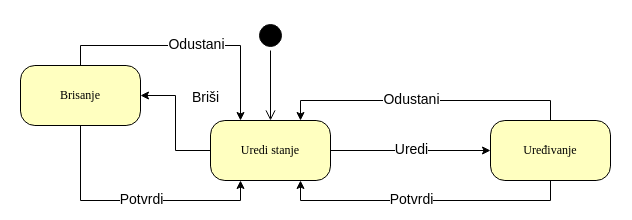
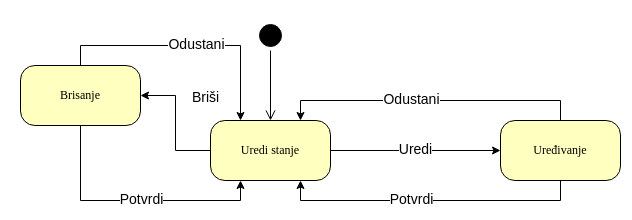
  <mxCell id="0" />
  <mxCell id="1" parent="0" />
  <mxCell id="2" value="" style="ellipse;html=1;shape=startState;fillColor=#000000;rounded=1;shadow=0;comic=0;labelBackgroundColor=none;fontFamily=Verdana;fontSize=12;fontColor=#000000;align=center;direction=south;strokeColor=#0A0A0A;" parent="1" vertex="1"><mxGeometry x="255" y="20" width="30" height="30" as="geometry" /></mxCell>
  <mxCell id="3" style="edgeStyle=orthogonalEdgeStyle;rounded=0;orthogonalLoop=1;jettySize=auto;html=1;exitX=0.5;exitY=0;exitDx=0;exitDy=0;entryX=0.25;entryY=0;entryDx=0;entryDy=0;fontSize=14;" edge="1" parent="1" source="7" target="12"><mxGeometry relative="1" as="geometry" /></mxCell>
  <mxCell id="4" value="Odustani" style="edgeLabel;html=1;align=center;verticalAlign=middle;resizable=0;points=[];fontSize=14;" vertex="1" connectable="0" parent="3"><mxGeometry x="-0.135" relative="1" as="geometry"><mxPoint x="25" y="-2" as="offset" /></mxGeometry></mxCell>
  <mxCell id="5" style="edgeStyle=orthogonalEdgeStyle;rounded=0;orthogonalLoop=1;jettySize=auto;html=1;exitX=0.5;exitY=1;exitDx=0;exitDy=0;entryX=0.25;entryY=1;entryDx=0;entryDy=0;fontSize=14;" edge="1" parent="1" source="7" target="12"><mxGeometry relative="1" as="geometry" /></mxCell>
  <mxCell id="6" value="Potvrdi" style="edgeLabel;html=1;align=center;verticalAlign=middle;resizable=0;points=[];fontSize=14;" vertex="1" connectable="0" parent="5"><mxGeometry x="-0.17" y="1" relative="1" as="geometry"><mxPoint x="29" y="-1" as="offset" /></mxGeometry></mxCell>
  <mxCell id="7" value="Brisanje" style="rounded=1;whiteSpace=wrap;html=1;arcSize=24;fillColor=#ffffc0;shadow=0;comic=0;labelBackgroundColor=none;fontFamily=Verdana;fontSize=12;fontColor=#000000;align=center;" parent="1" vertex="1"><mxGeometry x="20" y="65" width="120" height="60" as="geometry" /></mxCell>
  <mxCell id="8" style="edgeStyle=orthogonalEdgeStyle;rounded=0;orthogonalLoop=1;jettySize=auto;html=1;exitX=0;exitY=0.5;exitDx=0;exitDy=0;" edge="1" parent="1" source="12" target="7"><mxGeometry relative="1" as="geometry" /></mxCell>
  <mxCell id="9" value="Briši" style="edgeLabel;html=1;align=center;verticalAlign=middle;resizable=0;points=[];fontSize=14;" vertex="1" connectable="0" parent="8"><mxGeometry x="0.375" y="1" relative="1" as="geometry"><mxPoint x="30" y="-3" as="offset" /></mxGeometry></mxCell>
  <mxCell id="10" style="edgeStyle=orthogonalEdgeStyle;rounded=0;orthogonalLoop=1;jettySize=auto;html=1;exitX=1;exitY=0.5;exitDx=0;exitDy=0;entryX=0;entryY=0.5;entryDx=0;entryDy=0;fontSize=14;" edge="1" parent="1" source="12" target="15"><mxGeometry relative="1" as="geometry" /></mxCell>
  <mxCell id="11" value="Uredi" style="edgeLabel;html=1;align=center;verticalAlign=middle;resizable=0;points=[];fontSize=14;" vertex="1" connectable="0" parent="10"><mxGeometry x="-0.211" y="2" relative="1" as="geometry"><mxPoint x="17" as="offset" /></mxGeometry></mxCell>
  <mxCell id="12" value="Uredi stanje" style="rounded=1;whiteSpace=wrap;html=1;arcSize=24;fillColor=#ffffc0;shadow=0;comic=0;labelBackgroundColor=none;fontFamily=Verdana;fontSize=12;fontColor=#000000;align=center;" parent="1" vertex="1"><mxGeometry x="210" y="120" width="120" height="60" as="geometry" /></mxCell>
  <mxCell id="13" style="edgeStyle=orthogonalEdgeStyle;rounded=0;orthogonalLoop=1;jettySize=auto;html=1;exitX=0.5;exitY=0;exitDx=0;exitDy=0;entryX=0.75;entryY=0;entryDx=0;entryDy=0;fontSize=14;strokeColor=#000000;" edge="1" parent="1" source="15" target="12"><mxGeometry relative="1" as="geometry" /></mxCell>
  <mxCell id="14" style="edgeStyle=orthogonalEdgeStyle;rounded=0;orthogonalLoop=1;jettySize=auto;html=1;exitX=0.5;exitY=1;exitDx=0;exitDy=0;entryX=0.75;entryY=1;entryDx=0;entryDy=0;fontSize=14;strokeColor=#000000;" edge="1" parent="1" source="15" target="12"><mxGeometry relative="1" as="geometry" /></mxCell>
- <mxCell id="15" value="Uređivanje" style="rounded=1;whiteSpace=wrap;html=1;arcSize=24;fillColor=#ffffc0;shadow=0;comic=0;labelBackgroundColor=none;fontFamily=Verdana;fontSize=12;fontColor=#000000;align=center;" parent="1" vertex="1"><mxGeometry x="490" y="120" width="120" height="60" as="geometry" /></mxCell>
+ <mxCell id="15" value="Uređivanje" style="rounded=1;whiteSpace=wrap;html=1;arcSize=24;fillColor=#ffffc0;shadow=0;comic=0;labelBackgroundColor=none;fontFamily=Verdana;fontSize=12;fontColor=#000000;align=center;" parent="1" vertex="1"><mxGeometry x="500" y="120" width="120" height="60" as="geometry" /></mxCell>
  <mxCell id="16" style="edgeStyle=orthogonalEdgeStyle;html=1;labelBackgroundColor=none;endArrow=open;endSize=8;fontFamily=Verdana;fontSize=12;align=left;" parent="1" source="2" target="12" edge="1"><mxGeometry relative="1" as="geometry" /></mxCell>
  <mxCell id="17" value="Odustani" style="edgeLabel;html=1;align=center;verticalAlign=middle;resizable=0;points=[];fontSize=14;" vertex="1" connectable="0" parent="1"><mxGeometry x="410" y="98" as="geometry" /></mxCell>
  <mxCell id="18" value="Potvrdi" style="edgeLabel;html=1;align=center;verticalAlign=middle;resizable=0;points=[];fontSize=14;" vertex="1" connectable="0" parent="1"><mxGeometry x="410" y="198" as="geometry" /></mxCell>
